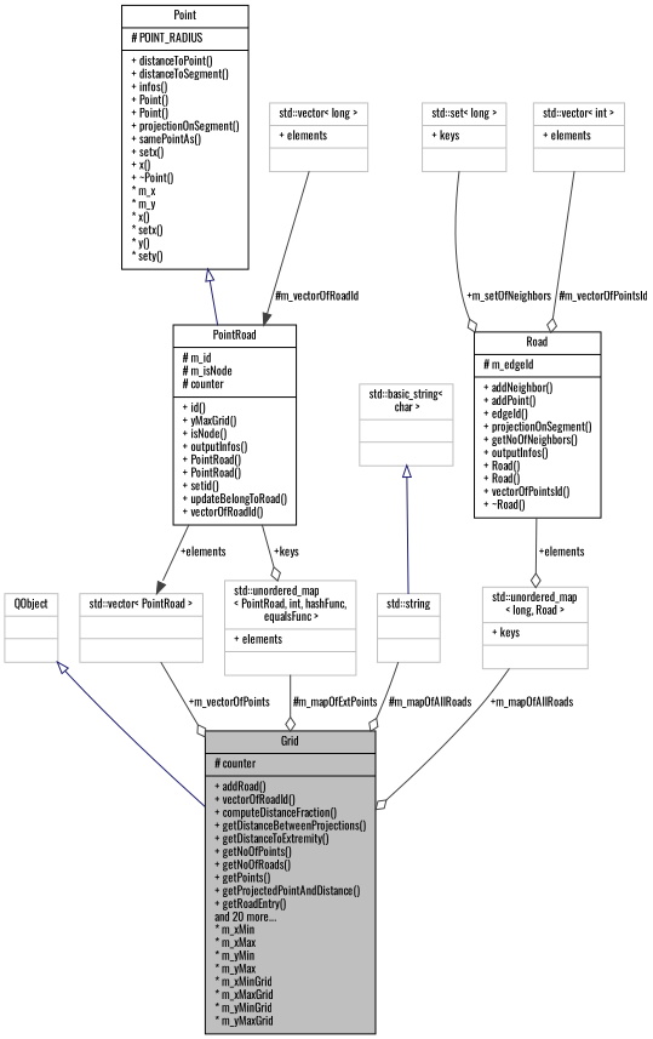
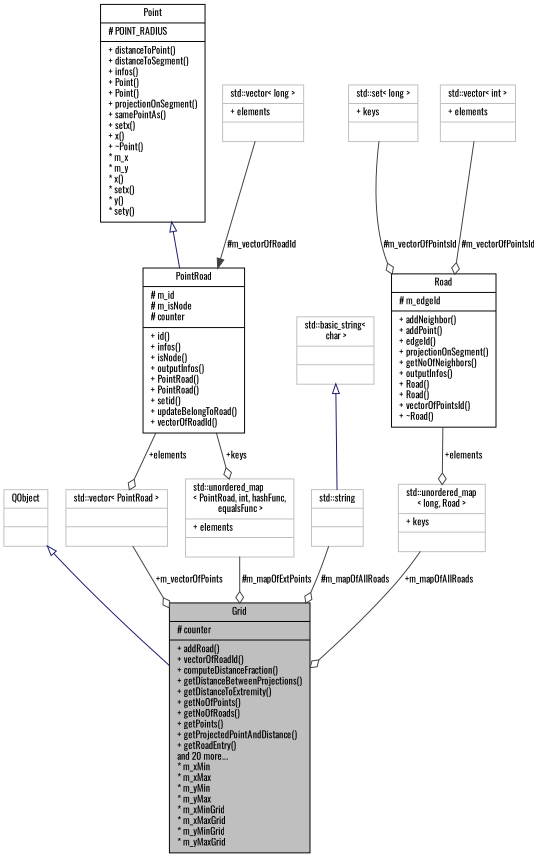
  digraph {
    fontname=Oswald
    node [color=grey75 fontname=Oswald fontsize=10 shape=record]
    edge [color=grey25 fontname=Oswald fontsize=10 labelfontname=Helvetica labelfontsize=10 style=solid arrowhead=odiamond]
    n1 [color=black fillcolor=grey75 fontcolor=black height=0.2 label="{Grid\n|# counter\l|+ addRoad()\l+ vectorOfRoadId()\l+ computeDistanceFraction()\l+ getDistanceBetweenProjections()\l+ getDistanceToExtremity()\l+ getNoOfPoints()\l+ getNoOfRoads()\l+ getPoints()\l+ getProjectedPointAndDistance()\l+ getRoadEntry()\land 20 more...\l* m_xMin\l* m_xMax\l* m_yMin\l* m_yMax\l* m_xMinGrid\l* m_xMaxGrid\l* m_yMinGrid\l* m_yMaxGrid\l}" style=filled width=0.4]
    n2 [height=0.2 label="{QObject\n||}" width=0.4]
    n3 [height=0.2 label="{std::vector\< PointRoad \>\n||}" width=0.4]
-   n4 [color=black height=0.2 label="{PointRoad\n|# m_id\l# m_isNode\l# counter\l|+ id()\l+ yMaxGrid()\l+ isNode()\l+ outputInfos()\l+ PointRoad()\l+ PointRoad()\l+ setid()\l+ updateBelongToRoad()\l+ vectorOfRoadId()\l}" width=0.4]
+   n4 [color=black height=0.2 label="{PointRoad\n|# m_id\l# m_isNode\l# counter\l|+ id()\l+ infos()\l+ isNode()\l+ outputInfos()\l+ PointRoad()\l+ PointRoad()\l+ setid()\l+ updateBelongToRoad()\l+ vectorOfRoadId()\l}" width=0.4]
    n5 [height=0.2 label="{std::unordered_map\l\< PointRoad, int, hashFunc,\l equalsFunc \>\n|+ elements\l|}" width=0.4]
    n6 [color=black height=0.2 label="{Point\n|# POINT_RADIUS\l|+ distanceToPoint()\l+ distanceToSegment()\l+ infos()\l+ Point()\l+ Point()\l+ projectionOnSegment()\l+ samePointAs()\l+ setx()\l+ x()\l+ ~Point()\l* m_x\l* m_y\l* x()\l* setx()\l* y()\l* sety()\l}" width=0.4]
    n7 [height=0.2 label="{std::vector\< long \>\n|+ elements\l|}" width=0.4]
    n8 [height=0.2 label="{std::string\n||}" width=0.4]
    n9 [height=0.2 label="{std::basic_string\<\l char \>\n||}" width=0.4]
    n10 [height=0.2 label="{std::unordered_map\l\< long, Road \>\n|+ keys\l|}" width=0.4]
    n11 [color=black height=0.2 label="{Road\n|# m_edgeId\l|+ addNeighbor()\l+ addPoint()\l+ edgeId()\l+ projectionOnSegment()\l+ getNoOfNeighbors()\l+ outputInfos()\l+ Road()\l+ Road()\l+ vectorOfPointsId()\l+ ~Road()\l}" width=0.4]
    n12 [height=0.2 label="{std::set\< long \>\n|+ keys\l|}" width=0.4]
    n13 [height=0.2 label="{std::vector\< int \>\n|+ elements\l|}" width=0.4]
    n2 -> n1 [arrowtail=onormal color=midnightblue dir=back arrowhead=""]
    n3 -> n1 [label=" +m_vectorOfPoints"]
-   n4 -> n3 [arrowhead=normal label=" +elements"]
+   n4 -> n3 [label=" +elements"]
    n4 -> n5 [label=" +keys"]
    n5 -> n1 [label=" #m_mapOfExtPoints"]
    n6 -> n4 [arrowtail=onormal color=midnightblue dir=back arrowhead=""]
    n7 -> n4 [arrowhead=normal label=" #m_vectorOfRoadId"]
    n8 -> n1 [label=" #m_mapOfAllRoads"]
    n9 -> n8 [arrowtail=onormal color=midnightblue dir=back arrowhead=""]
    n10 -> n1 [label=" +m_mapOfAllRoads"]
    n11 -> n10 [label=" +elements"]
-   n12 -> n11 [label=" +m_setOfNeighbors"]
+   n12 -> n11 [label=" #m_vectorOfPointsId"]
    n13 -> n11 [label=" #m_vectorOfPointsId"]
  }
